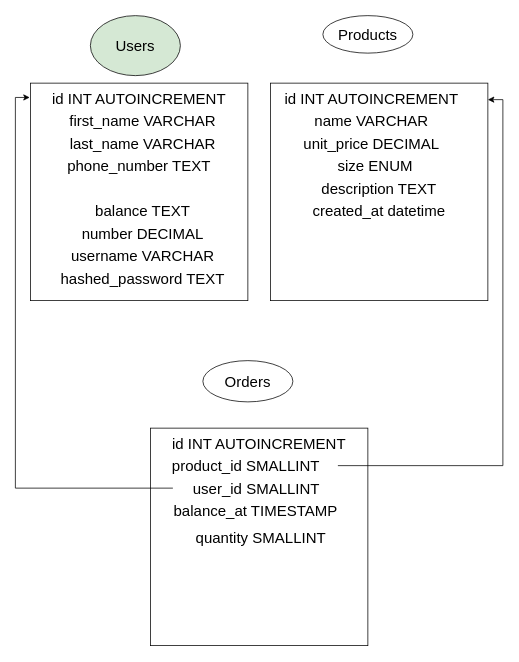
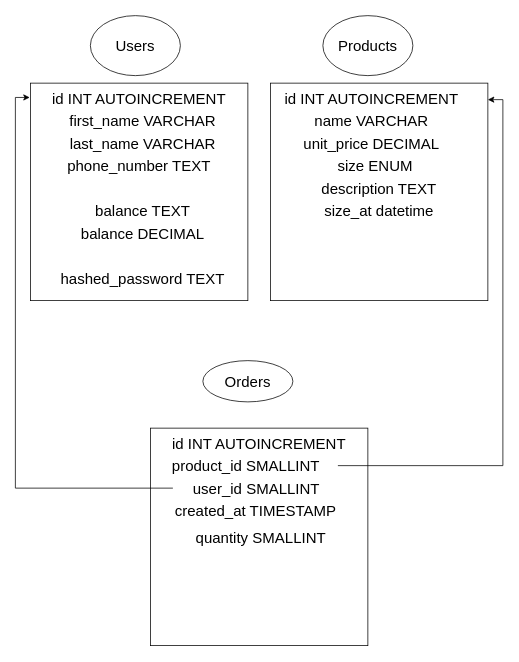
  <mxCell id="0" />
  <mxCell id="1" parent="0" />
- <mxCell id="2" value="Users" style="ellipse;whiteSpace=wrap;html=1;fontSize=20;fillColor=#d5e8d4;" vertex="1" parent="1"><mxGeometry x="120" y="20" width="120" height="80" as="geometry" /></mxCell>
+ <mxCell id="2" value="Users" style="ellipse;whiteSpace=wrap;html=1;fontSize=20;" vertex="1" parent="1"><mxGeometry x="120" y="20" width="120" height="80" as="geometry" /></mxCell>
  <mxCell id="3" value="" style="whiteSpace=wrap;html=1;aspect=fixed;fontSize=20;" vertex="1" parent="1"><mxGeometry x="40" y="110" width="290" height="290" as="geometry" /></mxCell>
  <mxCell id="4" value="id INT AUTOINCREMENT" style="text;html=1;strokeColor=none;fillColor=none;align=center;verticalAlign=middle;whiteSpace=wrap;rounded=0;fontSize=20;" vertex="1" parent="1"><mxGeometry x="60" y="120" width="250" height="20" as="geometry" /></mxCell>
  <mxCell id="5" value="first_name VARCHAR" style="text;html=1;strokeColor=none;fillColor=none;align=center;verticalAlign=middle;whiteSpace=wrap;rounded=0;fontSize=20;" vertex="1" parent="1"><mxGeometry x="60" y="150" width="260" height="20" as="geometry" /></mxCell>
  <mxCell id="6" value="last_name VARCHAR" style="text;html=1;strokeColor=none;fillColor=none;align=center;verticalAlign=middle;whiteSpace=wrap;rounded=0;fontSize=20;" vertex="1" parent="1"><mxGeometry x="60" y="180" width="260" height="20" as="geometry" /></mxCell>
  <mxCell id="7" value="phone_number TEXT" style="text;html=1;strokeColor=none;fillColor=none;align=center;verticalAlign=middle;whiteSpace=wrap;rounded=0;fontSize=20;" vertex="1" parent="1"><mxGeometry x="60" y="210" width="250" height="20" as="geometry" /></mxCell>
  <mxCell id="8" value="balance TEXT" style="text;html=1;strokeColor=none;fillColor=none;align=center;verticalAlign=middle;whiteSpace=wrap;rounded=0;fontSize=20;" vertex="1" parent="1"><mxGeometry x="60" y="270" width="260" height="20" as="geometry" /></mxCell>
  <mxCell id="9" style="edgeStyle=orthogonalEdgeStyle;rounded=0;orthogonalLoop=1;jettySize=auto;html=1;exitX=0.5;exitY=1;exitDx=0;exitDy=0;fontSize=20;" edge="1" parent="1" source="6" target="6"><mxGeometry relative="1" as="geometry" /></mxCell>
- <mxCell id="10" value="number DECIMAL" style="text;html=1;strokeColor=none;fillColor=none;align=center;verticalAlign=middle;whiteSpace=wrap;rounded=0;fontSize=20;" vertex="1" parent="1"><mxGeometry x="60" y="300" width="260" height="20" as="geometry" /></mxCell>
- <mxCell id="11" value="username VARCHAR" style="text;html=1;strokeColor=none;fillColor=none;align=center;verticalAlign=middle;whiteSpace=wrap;rounded=0;fontSize=20;" vertex="1" parent="1"><mxGeometry x="60" y="330" width="260" height="20" as="geometry" /></mxCell>
+ <mxCell id="10" value="balance DECIMAL" style="text;html=1;strokeColor=none;fillColor=none;align=center;verticalAlign=middle;whiteSpace=wrap;rounded=0;fontSize=20;" vertex="1" parent="1"><mxGeometry x="60" y="300" width="260" height="20" as="geometry" /></mxCell>
  <mxCell id="12" value="hashed_password TEXT" style="text;html=1;strokeColor=none;fillColor=none;align=center;verticalAlign=middle;whiteSpace=wrap;rounded=0;fontSize=20;" vertex="1" parent="1"><mxGeometry x="60" y="360" width="260" height="20" as="geometry" /></mxCell>
- <mxCell id="13" value="Products" style="ellipse;whiteSpace=wrap;html=1;fontSize=20;" vertex="1" parent="1"><mxGeometry x="430" y="20" width="120" height="50" as="geometry" /></mxCell>
+ <mxCell id="13" value="Products" style="ellipse;whiteSpace=wrap;html=1;fontSize=20;" vertex="1" parent="1"><mxGeometry x="430" y="20" width="120" height="80" as="geometry" /></mxCell>
  <mxCell id="14" value="" style="whiteSpace=wrap;html=1;aspect=fixed;fontSize=20;" vertex="1" parent="1"><mxGeometry x="360" y="110" width="290" height="290" as="geometry" /></mxCell>
  <mxCell id="15" value="id INT AUTOINCREMENT" style="text;html=1;strokeColor=none;fillColor=none;align=center;verticalAlign=middle;whiteSpace=wrap;rounded=0;fontSize=20;" vertex="1" parent="1"><mxGeometry x="370" y="120" width="250" height="20" as="geometry" /></mxCell>
  <mxCell id="16" value="name VARCHAR" style="text;html=1;strokeColor=none;fillColor=none;align=center;verticalAlign=middle;whiteSpace=wrap;rounded=0;fontSize=20;" vertex="1" parent="1"><mxGeometry x="365" y="150" width="260" height="20" as="geometry" /></mxCell>
  <mxCell id="17" value="unit_price DECIMAL" style="text;html=1;strokeColor=none;fillColor=none;align=center;verticalAlign=middle;whiteSpace=wrap;rounded=0;fontSize=20;" vertex="1" parent="1"><mxGeometry x="370" y="180" width="250" height="20" as="geometry" /></mxCell>
  <mxCell id="18" value="size ENUM" style="text;html=1;strokeColor=none;fillColor=none;align=center;verticalAlign=middle;whiteSpace=wrap;rounded=0;fontSize=20;" vertex="1" parent="1"><mxGeometry x="375" y="210" width="250" height="20" as="geometry" /></mxCell>
  <mxCell id="19" value="description TEXT" style="text;html=1;strokeColor=none;fillColor=none;align=center;verticalAlign=middle;whiteSpace=wrap;rounded=0;fontSize=20;" vertex="1" parent="1"><mxGeometry x="380" y="240" width="250" height="20" as="geometry" /></mxCell>
- <mxCell id="20" value="created_at datetime" style="text;html=1;strokeColor=none;fillColor=none;align=center;verticalAlign=middle;whiteSpace=wrap;rounded=0;fontSize=20;" vertex="1" parent="1"><mxGeometry x="380" y="270" width="250" height="20" as="geometry" /></mxCell>
+ <mxCell id="20" value="size_at datetime" style="text;html=1;strokeColor=none;fillColor=none;align=center;verticalAlign=middle;whiteSpace=wrap;rounded=0;fontSize=20;" vertex="1" parent="1"><mxGeometry x="380" y="270" width="250" height="20" as="geometry" /></mxCell>
  <mxCell id="21" value="Orders" style="ellipse;whiteSpace=wrap;html=1;fontSize=20;" vertex="1" parent="1"><mxGeometry x="270" y="480" width="120" height="55" as="geometry" /></mxCell>
  <mxCell id="22" value="" style="whiteSpace=wrap;html=1;aspect=fixed;fontSize=20;" vertex="1" parent="1"><mxGeometry x="200" y="570" width="290" height="290" as="geometry" /></mxCell>
  <mxCell id="23" value="id INT AUTOINCREMENT" style="text;html=1;strokeColor=none;fillColor=none;align=center;verticalAlign=middle;whiteSpace=wrap;rounded=0;fontSize=20;" vertex="1" parent="1"><mxGeometry x="220" y="580" width="250" height="20" as="geometry" /></mxCell>
  <mxCell id="24" style="edgeStyle=orthogonalEdgeStyle;rounded=0;orthogonalLoop=1;jettySize=auto;html=1;entryX=1;entryY=0.076;entryDx=0;entryDy=0;entryPerimeter=0;fontSize=20;" edge="1" parent="1" source="25" target="14"><mxGeometry relative="1" as="geometry"><mxPoint x="470" y="620" as="sourcePoint" /><Array as="points"><mxPoint x="670" y="620" /><mxPoint x="670" y="132" /></Array></mxGeometry></mxCell>
  <mxCell id="25" value="product_id SMALLINT" style="text;html=1;strokeColor=none;fillColor=none;align=center;verticalAlign=middle;whiteSpace=wrap;rounded=0;fontSize=20;" vertex="1" parent="1"><mxGeometry x="205" y="610" width="245" height="20" as="geometry" /></mxCell>
  <mxCell id="26" style="edgeStyle=orthogonalEdgeStyle;rounded=0;orthogonalLoop=1;jettySize=auto;html=1;entryX=-0.003;entryY=0.066;entryDx=0;entryDy=0;entryPerimeter=0;fontSize=20;" edge="1" parent="1" source="27" target="3"><mxGeometry relative="1" as="geometry"><Array as="points"><mxPoint x="20" y="650" /><mxPoint x="20" y="129" /></Array></mxGeometry></mxCell>
  <mxCell id="27" value="user_id SMALLINT" style="text;html=1;strokeColor=none;fillColor=none;align=center;verticalAlign=middle;whiteSpace=wrap;rounded=0;fontSize=20;" vertex="1" parent="1"><mxGeometry x="230" y="640" width="222.5" height="20" as="geometry" /></mxCell>
- <mxCell id="28" value="balance_at TIMESTAMP" style="text;html=1;strokeColor=none;fillColor=none;align=center;verticalAlign=middle;whiteSpace=wrap;rounded=0;fontSize=20;" vertex="1" parent="1"><mxGeometry x="217.5" y="670" width="245" height="20" as="geometry" /></mxCell>
+ <mxCell id="28" value="created_at TIMESTAMP" style="text;html=1;strokeColor=none;fillColor=none;align=center;verticalAlign=middle;whiteSpace=wrap;rounded=0;fontSize=20;" vertex="1" parent="1"><mxGeometry x="217.5" y="670" width="245" height="20" as="geometry" /></mxCell>
  <mxCell id="29" value="quantity SMALLINT" style="text;html=1;strokeColor=none;fillColor=none;align=center;verticalAlign=middle;whiteSpace=wrap;rounded=0;fontSize=20;" vertex="1" parent="1"><mxGeometry x="225" y="705" width="245" height="20" as="geometry" /></mxCell>
